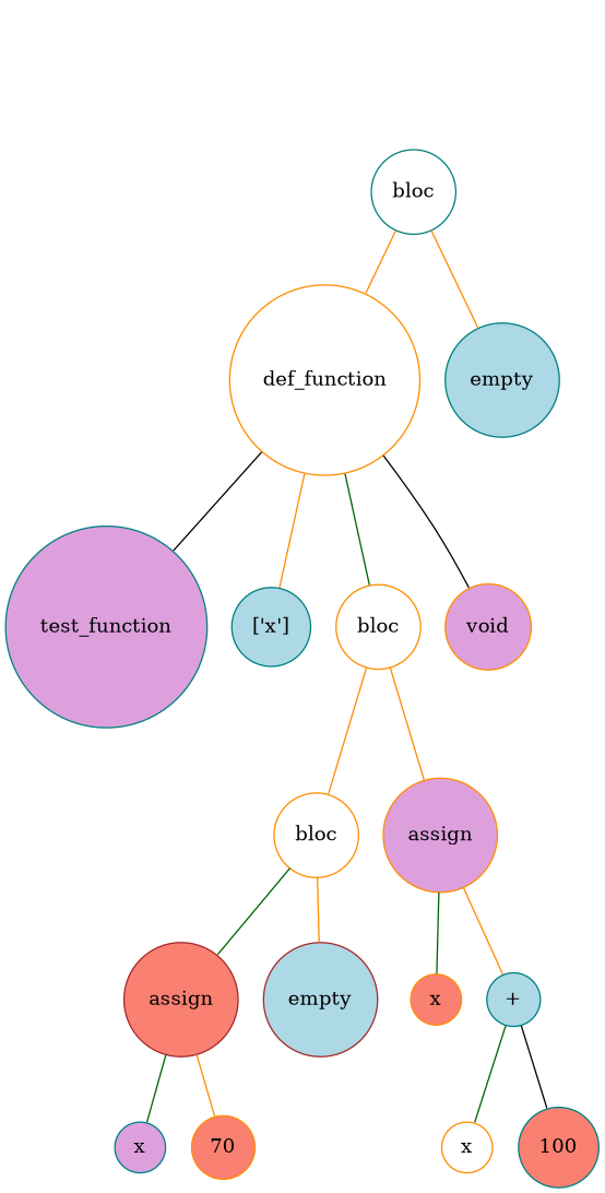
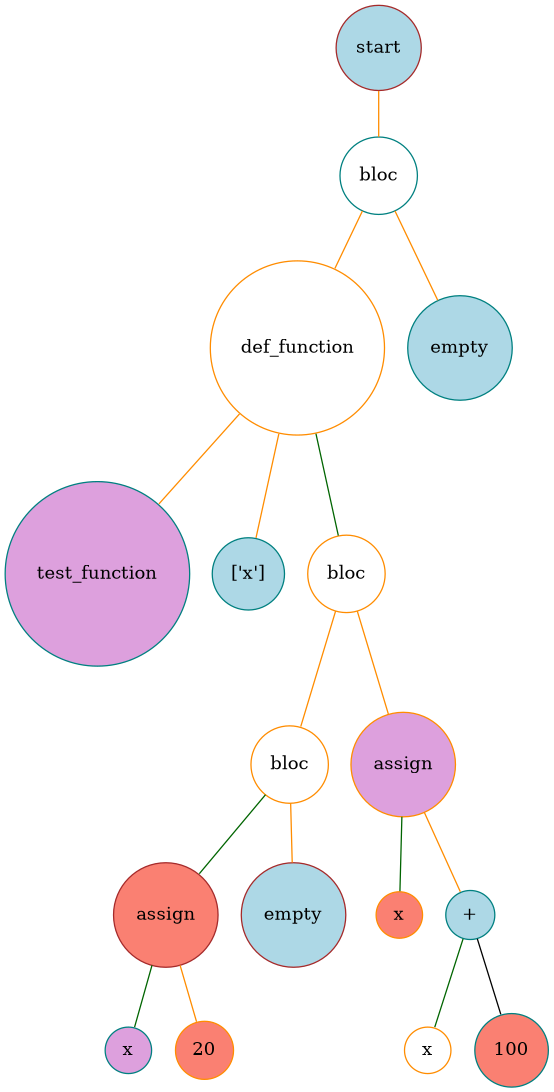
  digraph {
    node [color=darkorange fillcolor=lightblue shape=circle style=filled]
    edge [arrowsize=0 color=darkorange]
+   n1 [color=brown label=start]
    n2 [color=teal fillcolor=white label=bloc]
    n3 [fillcolor=white label=def_function]
    n4 [color=teal label=empty]
    n5 [color=teal fillcolor=plum label=test_function]
    n6 [color=teal label="['x']"]
    n7 [fillcolor=white label=bloc]
-   n8 [fillcolor=plum label=void]
    n9 [fillcolor=white label=bloc]
    n10 [fillcolor=plum label=assign]
    n11 [color=brown fillcolor=salmon label=assign]
    n12 [color=brown label=empty]
    n13 [fillcolor=salmon label=x]
    n14 [color=teal label="+"]
    n15 [color=teal fillcolor=plum label=x]
-   n16 [fillcolor=salmon label=70]
+   n16 [fillcolor=salmon label=20]
    n17 [fillcolor=white label=x]
    n18 [color=teal fillcolor=salmon label=100]
+   n1 -> n2
    n2 -> n3
    n2 -> n4
-   n3 -> n5 [color=black]
+   n3 -> n5
    n3 -> n6
    n3 -> n7 [color=darkgreen]
-   n3 -> n8 [color=black]
    n7 -> n9
    n7 -> n10
    n9 -> n11 [color=darkgreen]
    n9 -> n12
    n10 -> n13 [color=darkgreen]
    n10 -> n14
    n11 -> n15 [color=darkgreen]
    n11 -> n16
    n14 -> n17 [color=darkgreen]
    n14 -> n18 [color=black]
  }
